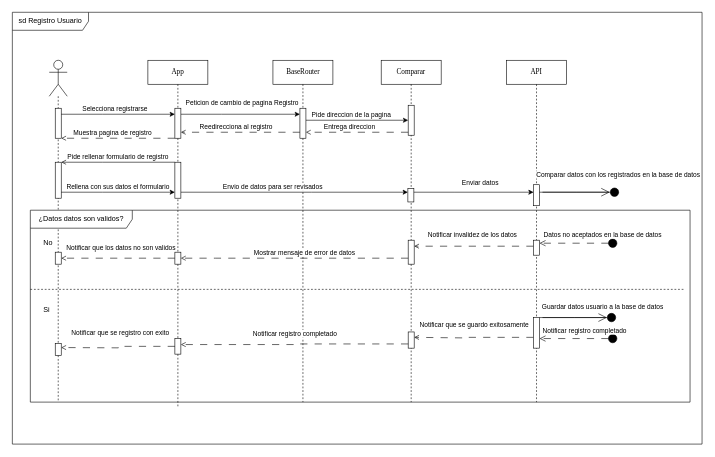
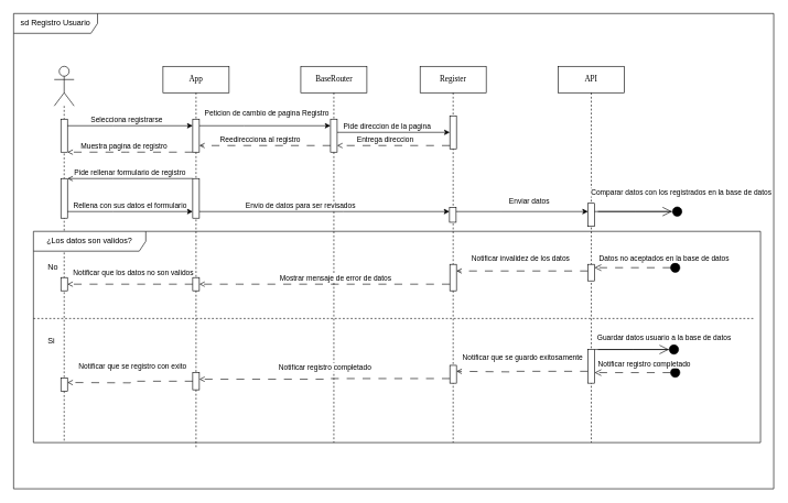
  <mxCell id="0" />
  <mxCell id="1" parent="0" />
  <mxCell id="2" value="BaseRouter" style="shape=umlLifeline;perimeter=lifelinePerimeter;whiteSpace=wrap;html=1;container=1;collapsible=0;recursiveResize=0;outlineConnect=0;rounded=0;shadow=0;comic=0;labelBackgroundColor=none;strokeWidth=1;fontFamily=Verdana;fontSize=12;align=center;" parent="1" vertex="1"><mxGeometry x="454.5" y="100" width="100" height="570" as="geometry" /></mxCell>
  <mxCell id="3" value="API" style="shape=umlLifeline;perimeter=lifelinePerimeter;whiteSpace=wrap;html=1;container=1;collapsible=0;recursiveResize=0;outlineConnect=0;rounded=0;shadow=0;comic=0;labelBackgroundColor=none;strokeWidth=1;fontFamily=Verdana;fontSize=12;align=center;" parent="1" vertex="1"><mxGeometry x="844" y="100" width="100" height="570" as="geometry" /></mxCell>
  <mxCell id="4" value="App" style="shape=umlLifeline;perimeter=lifelinePerimeter;whiteSpace=wrap;html=1;container=1;collapsible=0;recursiveResize=0;outlineConnect=0;rounded=0;shadow=0;comic=0;labelBackgroundColor=none;strokeWidth=1;fontFamily=Verdana;fontSize=12;align=center;" parent="1" vertex="1"><mxGeometry x="246" y="100" width="100" height="580" as="geometry" /></mxCell>
  <mxCell id="5" value="sd Registro Usuario" style="shape=umlFrame;whiteSpace=wrap;html=1;pointerEvents=0;width=127;height=30;" parent="1" vertex="1"><mxGeometry x="20" y="20" width="1150" height="720" as="geometry" /></mxCell>
  <mxCell id="6" value="" style="shape=umlLifeline;perimeter=lifelinePerimeter;whiteSpace=wrap;html=1;container=1;dropTarget=0;collapsible=0;recursiveResize=0;outlineConnect=0;portConstraint=eastwest;newEdgeStyle={&quot;curved&quot;:0,&quot;rounded&quot;:0};participant=umlActor;size=60;" parent="1" vertex="1"><mxGeometry x="81.5" y="100" width="30" height="570" as="geometry" /></mxCell>
  <mxCell id="7" value="" style="html=1;points=[[0,0,0,0,5],[0,1,0,0,-5],[1,0,0,0,5],[1,1,0,0,-5]];perimeter=orthogonalPerimeter;outlineConnect=0;targetShapes=umlLifeline;portConstraint=eastwest;newEdgeStyle={&quot;curved&quot;:0,&quot;rounded&quot;:0};" parent="6" vertex="1"><mxGeometry x="10" y="80" width="10" height="50" as="geometry" /></mxCell>
  <mxCell id="8" value="" style="html=1;points=[[0,0,0,0,5],[0,1,0,0,-5],[1,0,0,0,5],[1,1,0,0,-5]];perimeter=orthogonalPerimeter;outlineConnect=0;targetShapes=umlLifeline;portConstraint=eastwest;newEdgeStyle={&quot;curved&quot;:0,&quot;rounded&quot;:0};" parent="6" vertex="1"><mxGeometry x="10" y="170" width="10" height="60" as="geometry" /></mxCell>
  <mxCell id="9" style="edgeStyle=orthogonalEdgeStyle;rounded=0;orthogonalLoop=1;jettySize=auto;html=1;curved=0;" parent="1" source="13" target="18" edge="1"><mxGeometry relative="1" as="geometry"><Array as="points"><mxPoint x="369" y="190" /><mxPoint x="369" y="190" /></Array></mxGeometry></mxCell>
  <mxCell id="10" value="Peticion de cambio de pagina Registro" style="edgeLabel;html=1;align=center;verticalAlign=middle;resizable=0;points=[];" parent="9" vertex="1" connectable="0"><mxGeometry x="-0.054" y="-4" relative="1" as="geometry"><mxPoint x="7" y="-24" as="offset" /></mxGeometry></mxCell>
  <mxCell id="11" style="edgeStyle=orthogonalEdgeStyle;rounded=0;orthogonalLoop=1;jettySize=auto;html=1;curved=0;dashed=1;dashPattern=12 12;endArrow=open;endFill=0;" parent="1" source="13" target="7" edge="1"><mxGeometry relative="1" as="geometry"><Array as="points"><mxPoint x="190" y="230" /><mxPoint x="190" y="230" /></Array></mxGeometry></mxCell>
  <mxCell id="12" value="Muestra pagina de registro" style="edgeLabel;html=1;align=center;verticalAlign=middle;resizable=0;points=[];" parent="11" vertex="1" connectable="0"><mxGeometry x="-0.218" y="-3" relative="1" as="geometry"><mxPoint x="-31" y="-7" as="offset" /></mxGeometry></mxCell>
  <mxCell id="13" value="" style="html=1;points=[[0,0,0,0,5],[0,1,0,0,-5],[1,0,0,0,5],[1,1,0,0,-5]];perimeter=orthogonalPerimeter;outlineConnect=0;targetShapes=umlLifeline;portConstraint=eastwest;newEdgeStyle={&quot;curved&quot;:0,&quot;rounded&quot;:0};" parent="1" vertex="1"><mxGeometry x="291" y="180" width="10" height="50" as="geometry" /></mxCell>
  <mxCell id="14" style="edgeStyle=orthogonalEdgeStyle;rounded=0;orthogonalLoop=1;jettySize=auto;html=1;curved=0;dashed=1;dashPattern=12 12;endArrow=open;endFill=0;" parent="1" target="13" edge="1" source="18"><mxGeometry relative="1" as="geometry"><mxPoint x="430.5" y="210" as="sourcePoint" /><mxPoint x="580.5" y="210" as="targetPoint" /><Array as="points"><mxPoint x="369" y="220" /><mxPoint x="369" y="220" /></Array></mxGeometry></mxCell>
  <mxCell id="15" value="Reedirecciona al registro" style="edgeLabel;html=1;align=center;verticalAlign=middle;resizable=0;points=[];" parent="14" vertex="1" connectable="0"><mxGeometry x="0.047" y="1" relative="1" as="geometry"><mxPoint x="-3" y="-11" as="offset" /></mxGeometry></mxCell>
  <mxCell id="16" style="edgeStyle=orthogonalEdgeStyle;rounded=0;orthogonalLoop=1;jettySize=auto;html=1;curved=0;" parent="1" source="18" target="32" edge="1"><mxGeometry relative="1" as="geometry"><Array as="points"><mxPoint x="628" y="200" /><mxPoint x="628" y="200" /></Array></mxGeometry></mxCell>
  <mxCell id="17" value="Pide direccion de la pagina" style="edgeLabel;html=1;align=center;verticalAlign=middle;resizable=0;points=[];" parent="16" vertex="1" connectable="0"><mxGeometry x="-0.319" y="3" relative="1" as="geometry"><mxPoint x="17" y="-7" as="offset" /></mxGeometry></mxCell>
  <mxCell id="18" value="" style="html=1;points=[[0,0,0,0,5],[0,1,0,0,-5],[1,0,0,0,5],[1,1,0,0,-5]];perimeter=orthogonalPerimeter;outlineConnect=0;targetShapes=umlLifeline;portConstraint=eastwest;newEdgeStyle={&quot;curved&quot;:0,&quot;rounded&quot;:0};" parent="1" vertex="1"><mxGeometry x="499.5" y="180" width="10" height="50" as="geometry" /></mxCell>
  <mxCell id="19" style="edgeStyle=orthogonalEdgeStyle;rounded=0;orthogonalLoop=1;jettySize=auto;html=1;curved=0;" parent="1" source="7" target="13" edge="1"><mxGeometry relative="1" as="geometry"><Array as="points"><mxPoint x="170" y="190" /><mxPoint x="170" y="190" /></Array></mxGeometry></mxCell>
  <mxCell id="20" value="Selecciona registrarse" style="edgeLabel;html=1;align=center;verticalAlign=middle;resizable=0;points=[];" parent="19" vertex="1" connectable="0"><mxGeometry x="0.018" y="-3" relative="1" as="geometry"><mxPoint x="-7" y="-13" as="offset" /></mxGeometry></mxCell>
  <mxCell id="21" style="edgeStyle=orthogonalEdgeStyle;rounded=0;orthogonalLoop=1;jettySize=auto;html=1;curved=0;endArrow=open;endFill=0;" parent="1" source="25" target="8" edge="1"><mxGeometry relative="1" as="geometry"><Array as="points"><mxPoint x="170" y="270" /><mxPoint x="170" y="270" /></Array></mxGeometry></mxCell>
  <mxCell id="22" value="Pide rellenar formulario de registro" style="edgeLabel;html=1;align=center;verticalAlign=middle;resizable=0;points=[];" parent="21" vertex="1" connectable="0"><mxGeometry x="0.162" y="2" relative="1" as="geometry"><mxPoint x="14" y="-12" as="offset" /></mxGeometry></mxCell>
  <mxCell id="23" style="edgeStyle=orthogonalEdgeStyle;rounded=0;orthogonalLoop=1;jettySize=auto;html=1;curved=0;" parent="1" source="25" target="58" edge="1"><mxGeometry relative="1" as="geometry"><Array as="points"><mxPoint x="519" y="320" /><mxPoint x="519" y="320" /></Array></mxGeometry></mxCell>
  <mxCell id="24" value="Envio de datos para ser revisados" style="edgeLabel;html=1;align=center;verticalAlign=middle;resizable=0;points=[];" parent="23" vertex="1" connectable="0"><mxGeometry x="-0.234" relative="1" as="geometry"><mxPoint x="7" y="-10" as="offset" /></mxGeometry></mxCell>
  <mxCell id="25" value="" style="html=1;points=[[0,0,0,0,5],[0,1,0,0,-5],[1,0,0,0,5],[1,1,0,0,-5]];perimeter=orthogonalPerimeter;outlineConnect=0;targetShapes=umlLifeline;portConstraint=eastwest;newEdgeStyle={&quot;curved&quot;:0,&quot;rounded&quot;:0};" parent="1" vertex="1"><mxGeometry x="291" y="270" width="10" height="60" as="geometry" /></mxCell>
  <mxCell id="26" style="edgeStyle=orthogonalEdgeStyle;rounded=0;orthogonalLoop=1;jettySize=auto;html=1;curved=0;" parent="1" source="8" target="25" edge="1"><mxGeometry relative="1" as="geometry"><Array as="points"><mxPoint x="170" y="320" /><mxPoint x="170" y="320" /></Array></mxGeometry></mxCell>
  <mxCell id="27" value="Rellena con sus datos el formulario" style="edgeLabel;html=1;align=center;verticalAlign=middle;resizable=0;points=[];" parent="26" vertex="1" connectable="0"><mxGeometry x="-0.132" y="-1" relative="1" as="geometry"><mxPoint x="12" y="-11" as="offset" /></mxGeometry></mxCell>
- <mxCell id="28" value="¿Datos datos son validos?" style="shape=umlFrame;whiteSpace=wrap;html=1;pointerEvents=0;recursiveResize=0;container=1;collapsible=0;width=170;" parent="1" vertex="1"><mxGeometry x="50" y="350" width="1100" height="320" as="geometry" /></mxCell>
- <mxCell id="29" value="Comparar" style="shape=umlLifeline;perimeter=lifelinePerimeter;whiteSpace=wrap;html=1;container=1;collapsible=0;recursiveResize=0;outlineConnect=0;rounded=0;shadow=0;comic=0;labelBackgroundColor=none;strokeWidth=1;fontFamily=Verdana;fontSize=12;align=center;" parent="28" vertex="1"><mxGeometry x="585" y="-250" width="100" height="570" as="geometry" /></mxCell>
+ <mxCell id="28" value="¿Los datos son validos?" style="shape=umlFrame;whiteSpace=wrap;html=1;pointerEvents=0;recursiveResize=0;container=1;collapsible=0;width=170;" parent="1" vertex="1"><mxGeometry x="50" y="350" width="1100" height="320" as="geometry" /></mxCell>
+ <mxCell id="29" value="Register" style="shape=umlLifeline;perimeter=lifelinePerimeter;whiteSpace=wrap;html=1;container=1;collapsible=0;recursiveResize=0;outlineConnect=0;rounded=0;shadow=0;comic=0;labelBackgroundColor=none;strokeWidth=1;fontFamily=Verdana;fontSize=12;align=center;" parent="28" vertex="1"><mxGeometry x="585" y="-250" width="100" height="570" as="geometry" /></mxCell>
  <mxCell id="30" value="" style="html=1;points=[[0,0,0,0,5],[0,1,0,0,-5],[1,0,0,0,5],[1,1,0,0,-5]];perimeter=orthogonalPerimeter;outlineConnect=0;targetShapes=umlLifeline;portConstraint=eastwest;newEdgeStyle={&quot;curved&quot;:0,&quot;rounded&quot;:0};" parent="29" vertex="1"><mxGeometry x="45" y="300" width="10" height="40" as="geometry" /></mxCell>
  <mxCell id="31" value="" style="html=1;points=[[0,0,0,0,5],[0,1,0,0,-5],[1,0,0,0,5],[1,1,0,0,-5]];perimeter=orthogonalPerimeter;outlineConnect=0;targetShapes=umlLifeline;portConstraint=eastwest;newEdgeStyle={&quot;curved&quot;:0,&quot;rounded&quot;:0};" parent="29" vertex="1"><mxGeometry x="45" y="453" width="10" height="27" as="geometry" /></mxCell>
  <mxCell id="32" value="" style="html=1;points=[[0,0,0,0,5],[0,1,0,0,-5],[1,0,0,0,5],[1,1,0,0,-5]];perimeter=orthogonalPerimeter;outlineConnect=0;targetShapes=umlLifeline;portConstraint=eastwest;newEdgeStyle={&quot;curved&quot;:0,&quot;rounded&quot;:0};" parent="29" vertex="1"><mxGeometry x="45" y="75" width="10" height="50" as="geometry" /></mxCell>
  <mxCell id="33" value="No" style="text;html=1;" parent="28" vertex="1"><mxGeometry width="100" height="20" relative="1" as="geometry"><mxPoint x="20" y="40" as="offset" /></mxGeometry></mxCell>
  <mxCell id="34" value="Si" style="line;strokeWidth=1;dashed=1;labelPosition=center;verticalLabelPosition=bottom;align=left;verticalAlign=top;spacingLeft=20;spacingTop=15;html=1;whiteSpace=wrap;" parent="28" vertex="1"><mxGeometry y="127" width="1090" height="10" as="geometry" /></mxCell>
  <mxCell id="35" style="edgeStyle=orthogonalEdgeStyle;rounded=0;orthogonalLoop=1;jettySize=auto;html=1;curved=0;dashed=1;dashPattern=12 12;endArrow=open;endFill=0;" parent="28" source="30" target="41" edge="1"><mxGeometry relative="1" as="geometry"><Array as="points"><mxPoint x="309" y="80" /><mxPoint x="309" y="80" /></Array></mxGeometry></mxCell>
  <mxCell id="36" value="Mostrar mensaje de error de datos" style="edgeLabel;html=1;align=center;verticalAlign=middle;resizable=0;points=[];" parent="35" vertex="1" connectable="0"><mxGeometry x="-0.276" y="1" relative="1" as="geometry"><mxPoint x="-37" y="-11" as="offset" /></mxGeometry></mxCell>
  <mxCell id="37" style="edgeStyle=orthogonalEdgeStyle;rounded=0;orthogonalLoop=1;jettySize=auto;html=1;curved=0;dashed=1;dashPattern=12 12;endArrow=open;endFill=0;" parent="28" edge="1" target="47" source="31"><mxGeometry relative="1" as="geometry"><mxPoint x="541" y="223.0" as="sourcePoint" /><mxPoint x="251" y="223.0" as="targetPoint" /><Array as="points"><mxPoint x="441" y="223" /><mxPoint x="441" y="224" /></Array></mxGeometry></mxCell>
  <mxCell id="38" value="Notificar registro completado" style="edgeLabel;html=1;align=center;verticalAlign=middle;resizable=0;points=[];" parent="37" vertex="1" connectable="0"><mxGeometry x="0.023" relative="1" as="geometry"><mxPoint x="3" y="-19" as="offset" /></mxGeometry></mxCell>
  <mxCell id="39" style="edgeStyle=orthogonalEdgeStyle;rounded=0;orthogonalLoop=1;jettySize=auto;html=1;curved=0;dashed=1;dashPattern=12 12;endArrow=open;endFill=0;" parent="28" source="41" target="42" edge="1"><mxGeometry relative="1" as="geometry"><Array as="points"><mxPoint x="120" y="80" /><mxPoint x="120" y="80" /></Array></mxGeometry></mxCell>
  <mxCell id="40" value="Notificar que los datos no son validos" style="edgeLabel;html=1;align=center;verticalAlign=middle;resizable=0;points=[];" parent="39" vertex="1" connectable="0"><mxGeometry x="0.088" y="-2" relative="1" as="geometry"><mxPoint x="12" y="-16" as="offset" /></mxGeometry></mxCell>
  <mxCell id="41" value="" style="html=1;points=[[0,0,0,0,5],[0,1,0,0,-5],[1,0,0,0,5],[1,1,0,0,-5]];perimeter=orthogonalPerimeter;outlineConnect=0;targetShapes=umlLifeline;portConstraint=eastwest;newEdgeStyle={&quot;curved&quot;:0,&quot;rounded&quot;:0};" parent="28" vertex="1"><mxGeometry x="241" y="70" width="10" height="20" as="geometry" /></mxCell>
  <mxCell id="42" value="" style="html=1;points=[[0,0,0,0,5],[0,1,0,0,-5],[1,0,0,0,5],[1,1,0,0,-5]];perimeter=orthogonalPerimeter;outlineConnect=0;targetShapes=umlLifeline;portConstraint=eastwest;newEdgeStyle={&quot;curved&quot;:0,&quot;rounded&quot;:0};" parent="28" vertex="1"><mxGeometry x="41.5" y="70" width="10" height="20" as="geometry" /></mxCell>
  <mxCell id="43" style="edgeStyle=orthogonalEdgeStyle;rounded=0;orthogonalLoop=1;jettySize=auto;html=1;curved=0;dashed=1;dashPattern=12 12;endArrow=open;endFill=0;" parent="28" source="45" edge="1"><mxGeometry relative="1" as="geometry"><Array as="points"><mxPoint x="731" y="212" /><mxPoint x="731" y="213" /><mxPoint x="640" y="213" /></Array><mxPoint x="773" y="212" as="sourcePoint" /><mxPoint x="640" y="212" as="targetPoint" /></mxGeometry></mxCell>
  <mxCell id="44" value="Notificar que se guardo exitosamente" style="edgeLabel;html=1;align=center;verticalAlign=middle;resizable=0;points=[];" parent="43" vertex="1" connectable="0"><mxGeometry x="-0.221" y="1" relative="1" as="geometry"><mxPoint x="-22" y="-23" as="offset" /></mxGeometry></mxCell>
  <mxCell id="45" value="" style="html=1;points=[[0,0,0,0,5],[0,1,0,0,-5],[1,0,0,0,5],[1,1,0,0,-5]];perimeter=orthogonalPerimeter;outlineConnect=0;targetShapes=umlLifeline;portConstraint=eastwest;newEdgeStyle={&quot;curved&quot;:0,&quot;rounded&quot;:0};" parent="28" vertex="1"><mxGeometry x="839" y="179" width="10" height="51" as="geometry" /></mxCell>
  <mxCell id="46" value="Notificar registro completado" style="html=1;verticalAlign=bottom;startArrow=circle;startFill=1;endArrow=open;startSize=6;endSize=8;curved=0;rounded=0;dashed=1;dashPattern=12 12;" parent="28" edge="1" target="45"><mxGeometry x="-0.154" y="-4" width="80" relative="1" as="geometry"><mxPoint x="979" y="214" as="sourcePoint" /><mxPoint x="894" y="214" as="targetPoint" /><mxPoint as="offset" /></mxGeometry></mxCell>
  <mxCell id="47" value="" style="html=1;points=[[0,0,0,0,5],[0,1,0,0,-5],[1,0,0,0,5],[1,1,0,0,-5]];perimeter=orthogonalPerimeter;outlineConnect=0;targetShapes=umlLifeline;portConstraint=eastwest;newEdgeStyle={&quot;curved&quot;:0,&quot;rounded&quot;:0};" parent="28" vertex="1"><mxGeometry x="241" y="214" width="10" height="26" as="geometry" /></mxCell>
  <mxCell id="48" value="" style="html=1;points=[[0,0,0,0,5],[0,1,0,0,-5],[1,0,0,0,5],[1,1,0,0,-5]];perimeter=orthogonalPerimeter;outlineConnect=0;targetShapes=umlLifeline;portConstraint=eastwest;newEdgeStyle={&quot;curved&quot;:0,&quot;rounded&quot;:0};" parent="28" vertex="1"><mxGeometry x="41.5" y="222" width="10" height="20" as="geometry" /></mxCell>
  <mxCell id="49" style="edgeStyle=orthogonalEdgeStyle;rounded=0;orthogonalLoop=1;jettySize=auto;html=1;curved=0;entryX=1;entryY=0;entryDx=0;entryDy=5;entryPerimeter=0;dashed=1;dashPattern=12 12;endArrow=open;endFill=0;" parent="28" source="47" edge="1"><mxGeometry relative="1" as="geometry"><Array as="points" /><mxPoint x="182" y="229" as="sourcePoint" /><mxPoint x="51.5" y="229" as="targetPoint" /></mxGeometry></mxCell>
  <mxCell id="50" value="Notificar que se registro con exito" style="edgeLabel;html=1;align=center;verticalAlign=middle;resizable=0;points=[];" parent="49" vertex="1" connectable="0"><mxGeometry x="0.299" y="-1" relative="1" as="geometry"><mxPoint x="31" y="-24" as="offset" /></mxGeometry></mxCell>
  <mxCell id="51" style="edgeStyle=orthogonalEdgeStyle;rounded=0;orthogonalLoop=1;jettySize=auto;html=1;curved=0;dashed=1;dashPattern=12 12;endArrow=open;endFill=0;" parent="28" source="53" target="30" edge="1"><mxGeometry relative="1" as="geometry"><Array as="points"><mxPoint x="678" y="60" /><mxPoint x="678" y="60" /></Array></mxGeometry></mxCell>
  <mxCell id="52" value="Notificar invalidez de los datos" style="edgeLabel;html=1;align=center;verticalAlign=middle;resizable=0;points=[];" parent="51" vertex="1" connectable="0"><mxGeometry x="0.141" y="-1" relative="1" as="geometry"><mxPoint x="11" y="-19" as="offset" /></mxGeometry></mxCell>
  <mxCell id="53" value="" style="html=1;points=[[0,0,0,0,5],[0,1,0,0,-5],[1,0,0,0,5],[1,1,0,0,-5]];perimeter=orthogonalPerimeter;outlineConnect=0;targetShapes=umlLifeline;portConstraint=eastwest;newEdgeStyle={&quot;curved&quot;:0,&quot;rounded&quot;:0};" parent="28" vertex="1"><mxGeometry x="839" y="50" width="10" height="25" as="geometry" /></mxCell>
  <mxCell id="54" value="Datos no aceptados en la base de datos" style="html=1;verticalAlign=bottom;startArrow=circle;startFill=1;endArrow=open;startSize=6;endSize=8;curved=0;rounded=0;dashed=1;dashPattern=12 12;entryX=1;entryY=0;entryDx=0;entryDy=5;entryPerimeter=0;" parent="28" edge="1" target="53"><mxGeometry x="-0.615" y="-5" width="80" relative="1" as="geometry"><mxPoint x="979" y="55" as="sourcePoint" /><mxPoint x="894" y="55" as="targetPoint" /><mxPoint as="offset" /></mxGeometry></mxCell>
  <mxCell id="55" value="" style="group" parent="28" vertex="1" connectable="0"><mxGeometry x="854" y="179" width="115" as="geometry" /></mxCell>
  <mxCell id="56" value="Guardar datos usuario a la base de datos" style="html=1;verticalAlign=bottom;startArrow=none;startFill=0;endArrow=oval;curved=0;rounded=0;endFill=1;targetPerimeterSpacing=2;endSize=14;" parent="55" edge="1"><mxGeometry x="0.739" y="9" width="80" relative="1" as="geometry"><mxPoint as="sourcePoint" /><mxPoint x="115.0" as="targetPoint" /><mxPoint as="offset" /><Array as="points"><mxPoint x="53.667" /></Array></mxGeometry></mxCell>
  <mxCell id="57" value="" style="endArrow=open;endFill=1;endSize=12;html=1;rounded=0;" parent="55" edge="1" source="45"><mxGeometry width="160" relative="1" as="geometry"><mxPoint as="sourcePoint" /><mxPoint x="107.333" as="targetPoint" /></mxGeometry></mxCell>
  <mxCell id="58" value="" style="html=1;points=[[0,0,0,0,5],[0,1,0,0,-5],[1,0,0,0,5],[1,1,0,0,-5]];perimeter=orthogonalPerimeter;outlineConnect=0;targetShapes=umlLifeline;portConstraint=eastwest;newEdgeStyle={&quot;curved&quot;:0,&quot;rounded&quot;:0};" parent="1" vertex="1"><mxGeometry x="679.5" y="313.75" width="10" height="22.5" as="geometry" /></mxCell>
  <mxCell id="59" style="edgeStyle=orthogonalEdgeStyle;rounded=0;orthogonalLoop=1;jettySize=auto;html=1;curved=0;" parent="1" source="58" target="61" edge="1"><mxGeometry relative="1" as="geometry"><mxPoint x="708.06" y="324.44" as="sourcePoint" /><mxPoint x="823.06" y="324.44" as="targetPoint" /><Array as="points"><mxPoint x="758" y="320" /><mxPoint x="758" y="320" /></Array></mxGeometry></mxCell>
  <mxCell id="60" value="Enviar datos" style="edgeLabel;html=1;align=center;verticalAlign=middle;resizable=0;points=[];" parent="59" vertex="1" connectable="0"><mxGeometry x="0.253" relative="1" as="geometry"><mxPoint x="-15" y="-16" as="offset" /></mxGeometry></mxCell>
  <mxCell id="61" value="" style="html=1;points=[[0,0,0,0,5],[0,1,0,0,-5],[1,0,0,0,5],[1,1,0,0,-5]];perimeter=orthogonalPerimeter;outlineConnect=0;targetShapes=umlLifeline;portConstraint=eastwest;newEdgeStyle={&quot;curved&quot;:0,&quot;rounded&quot;:0};" parent="1" vertex="1"><mxGeometry x="889.06" y="307.5" width="10" height="35" as="geometry" /></mxCell>
  <mxCell id="62" value="" style="group" parent="1" vertex="1" connectable="0"><mxGeometry x="904" y="320" width="120" as="geometry" /></mxCell>
  <mxCell id="63" value="Comparar datos con los registrados en la base de datos" style="html=1;verticalAlign=bottom;startArrow=none;startFill=0;endArrow=oval;curved=0;rounded=0;endFill=1;targetPerimeterSpacing=2;endSize=14;" parent="62" edge="1"><mxGeometry x="1" y="21" width="80" relative="1" as="geometry"><mxPoint as="sourcePoint" /><mxPoint x="120" as="targetPoint" /><mxPoint x="6" y="1" as="offset" /><Array as="points"><mxPoint x="56" /></Array></mxGeometry></mxCell>
  <mxCell id="64" value="" style="endArrow=open;endFill=1;endSize=12;html=1;rounded=0;" parent="62" edge="1" source="61"><mxGeometry width="160" relative="1" as="geometry"><mxPoint as="sourcePoint" /><mxPoint x="112" as="targetPoint" /></mxGeometry></mxCell>
  <mxCell id="65" style="edgeStyle=orthogonalEdgeStyle;rounded=0;orthogonalLoop=1;jettySize=auto;html=1;curved=0;dashed=1;dashPattern=12 12;endArrow=open;endFill=0;" parent="1" source="32" target="18" edge="1"><mxGeometry relative="1" as="geometry"><Array as="points"><mxPoint x="548" y="220" /><mxPoint x="548" y="220" /></Array></mxGeometry></mxCell>
  <mxCell id="66" value="Entrega direccion" style="edgeLabel;html=1;align=center;verticalAlign=middle;resizable=0;points=[];" parent="65" vertex="1" connectable="0"><mxGeometry x="0.399" relative="1" as="geometry"><mxPoint x="20" y="-10" as="offset" /></mxGeometry></mxCell>
